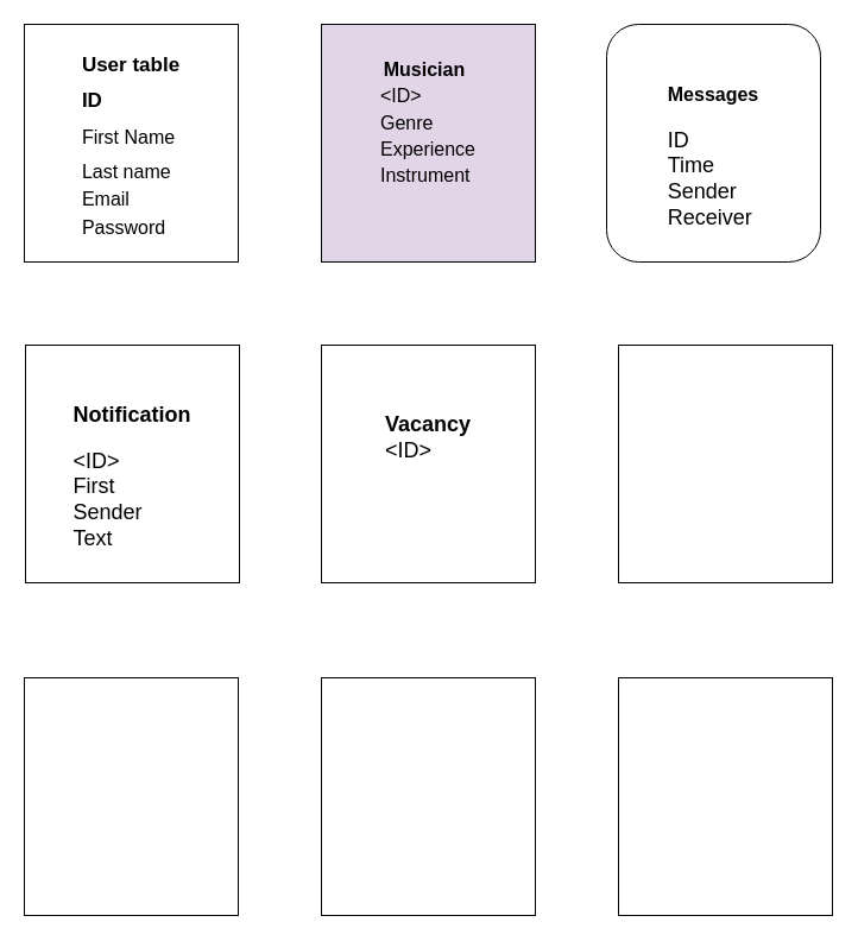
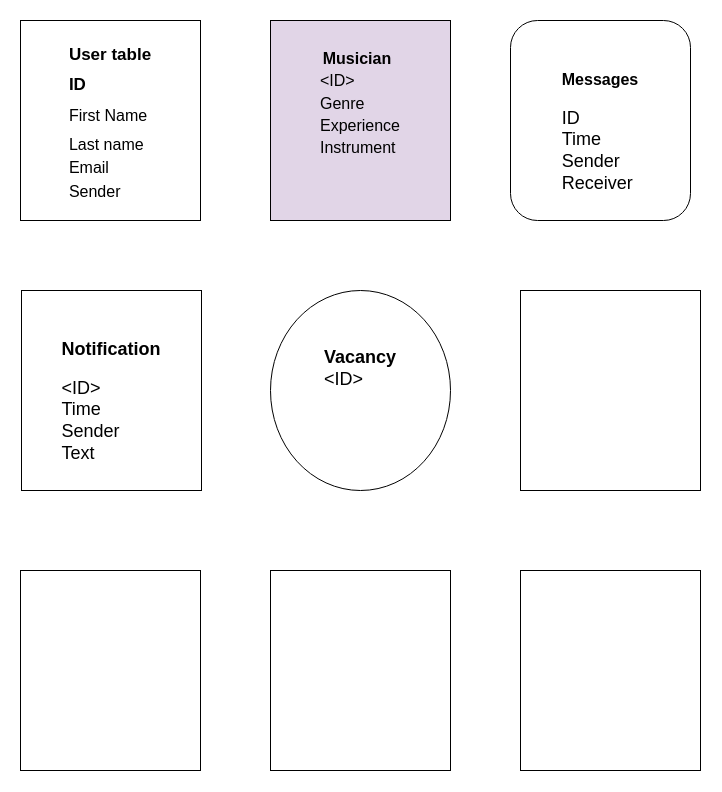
  <mxCell id="0" />
  <mxCell id="1" parent="0" />
- <mxCell id="2" value="&lt;p style=&quot;line-height: 80%; font-size: 17px;&quot;&gt;&lt;font style=&quot;font-size: 17px;&quot;&gt;&lt;b&gt;User table&lt;/b&gt;&lt;/font&gt;&lt;/p&gt;&lt;p style=&quot;text-align: left; line-height: 80%; font-size: 17px;&quot;&gt;&lt;font style=&quot;font-size: 17px;&quot;&gt;&lt;b&gt;ID&lt;/b&gt;&lt;/font&gt;&lt;/p&gt;&lt;p style=&quot;text-align: left; line-height: 80%; font-size: 17px;&quot;&gt;&lt;span style=&quot;font-size: medium;&quot;&gt;First Name&lt;/span&gt;&lt;/p&gt;&lt;p style=&quot;text-align: left; line-height: 80%;&quot;&gt;&lt;font size=&quot;3&quot;&gt;Last name&lt;/font&gt;&lt;/p&gt;&lt;p style=&quot;text-align: left; line-height: 80%;&quot;&gt;&lt;font size=&quot;3&quot;&gt;Email&lt;/font&gt;&lt;/p&gt;&lt;p style=&quot;text-align: left; line-height: 80%;&quot;&gt;&lt;font size=&quot;3&quot;&gt;Password&lt;/font&gt;&lt;/p&gt;" style="rounded=0;whiteSpace=wrap;html=1;" parent="1" vertex="1"><mxGeometry x="20" y="20" width="180" height="200" as="geometry" /></mxCell>
+ <mxCell id="2" value="&lt;p style=&quot;line-height: 80%; font-size: 17px;&quot;&gt;&lt;font style=&quot;font-size: 17px;&quot;&gt;&lt;b&gt;User table&lt;/b&gt;&lt;/font&gt;&lt;/p&gt;&lt;p style=&quot;text-align: left; line-height: 80%; font-size: 17px;&quot;&gt;&lt;font style=&quot;font-size: 17px;&quot;&gt;&lt;b&gt;ID&lt;/b&gt;&lt;/font&gt;&lt;/p&gt;&lt;p style=&quot;text-align: left; line-height: 80%; font-size: 17px;&quot;&gt;&lt;span style=&quot;font-size: medium;&quot;&gt;First Name&lt;/span&gt;&lt;/p&gt;&lt;p style=&quot;text-align: left; line-height: 80%;&quot;&gt;&lt;font size=&quot;3&quot;&gt;Last name&lt;/font&gt;&lt;/p&gt;&lt;p style=&quot;text-align: left; line-height: 80%;&quot;&gt;&lt;font size=&quot;3&quot;&gt;Email&lt;/font&gt;&lt;/p&gt;&lt;p style=&quot;text-align: left; line-height: 80%;&quot;&gt;&lt;font size=&quot;3&quot;&gt;Sender&lt;/font&gt;&lt;/p&gt;" style="rounded=0;whiteSpace=wrap;html=1;" parent="1" vertex="1"><mxGeometry x="20" y="20" width="180" height="200" as="geometry" /></mxCell>
  <mxCell id="3" value="&lt;h1 style=&quot;line-height: 40%; font-size: 16px;&quot;&gt;&lt;b&gt;&lt;font style=&quot;font-size: 16px;&quot;&gt;Musician&lt;/font&gt;&lt;span style=&quot;font-size: 22px;&quot;&gt;&amp;nbsp;&lt;/span&gt;&lt;br&gt;&lt;/b&gt;&lt;p style=&quot;text-align: left; line-height: 40%;&quot;&gt;&lt;font style=&quot;font-size: 16px; font-weight: normal;&quot;&gt;&amp;lt;ID&amp;gt;&lt;/font&gt;&lt;/p&gt;&lt;p style=&quot;text-align: left; line-height: 40%;&quot;&gt;&lt;span style=&quot;font-weight: normal;&quot;&gt;&lt;span style=&quot;&quot;&gt;Genre&lt;/span&gt;&lt;br&gt;&lt;/span&gt;&lt;/p&gt;&lt;p style=&quot;text-align: left; line-height: 40%;&quot;&gt;&lt;span style=&quot;font-weight: normal;&quot;&gt;Experience&lt;/span&gt;&lt;/p&gt;&lt;p style=&quot;text-align: left; line-height: 40%;&quot;&gt;&lt;span style=&quot;font-weight: normal;&quot;&gt;&lt;span style=&quot;&quot;&gt;Instrument&lt;/span&gt;&amp;nbsp;&lt;/span&gt;&lt;/p&gt;&lt;p style=&quot;font-size: 22px; line-height: 10%;&quot;&gt;&lt;span style=&quot;&quot;&gt;&lt;br&gt;&lt;/span&gt;&lt;/p&gt;&lt;/h1&gt;" style="rounded=0;whiteSpace=wrap;html=1;fillColor=#e1d5e7;" parent="1" vertex="1"><mxGeometry x="270" y="20" width="180" height="200" as="geometry" /></mxCell>
- <mxCell id="4" value="&lt;h1&gt;&lt;font style=&quot;font-size: 18px;&quot;&gt;Notification&lt;/font&gt;&lt;/h1&gt;&lt;div style=&quot;text-align: left;&quot;&gt;&lt;font style=&quot;font-size: 18px;&quot;&gt;&amp;lt;ID&amp;gt;&lt;/font&gt;&lt;/div&gt;&lt;div style=&quot;text-align: left;&quot;&gt;&lt;font style=&quot;font-size: 18px;&quot;&gt;First&lt;/font&gt;&lt;/div&gt;&lt;div style=&quot;text-align: left;&quot;&gt;&lt;font style=&quot;font-size: 18px;&quot;&gt;Sender&lt;/font&gt;&lt;/div&gt;&lt;div style=&quot;text-align: left;&quot;&gt;&lt;font style=&quot;font-size: 18px;&quot;&gt;Text&lt;/font&gt;&lt;/div&gt;" style="rounded=0;whiteSpace=wrap;html=1;align=center;" parent="1" vertex="1"><mxGeometry x="21" y="290" width="180" height="200" as="geometry" /></mxCell>
+ <mxCell id="4" value="&lt;h1&gt;&lt;font style=&quot;font-size: 18px;&quot;&gt;Notification&lt;/font&gt;&lt;/h1&gt;&lt;div style=&quot;text-align: left;&quot;&gt;&lt;font style=&quot;font-size: 18px;&quot;&gt;&amp;lt;ID&amp;gt;&lt;/font&gt;&lt;/div&gt;&lt;div style=&quot;text-align: left;&quot;&gt;&lt;font style=&quot;font-size: 18px;&quot;&gt;Time&lt;/font&gt;&lt;/div&gt;&lt;div style=&quot;text-align: left;&quot;&gt;&lt;font style=&quot;font-size: 18px;&quot;&gt;Sender&lt;/font&gt;&lt;/div&gt;&lt;div style=&quot;text-align: left;&quot;&gt;&lt;font style=&quot;font-size: 18px;&quot;&gt;Text&lt;/font&gt;&lt;/div&gt;" style="rounded=0;whiteSpace=wrap;html=1;align=center;" parent="1" vertex="1"><mxGeometry x="21" y="290" width="180" height="200" as="geometry" /></mxCell>
  <mxCell id="5" value="" style="rounded=0;whiteSpace=wrap;html=1;" parent="1" vertex="1"><mxGeometry x="520" y="290" width="180" height="200" as="geometry" /></mxCell>
- <mxCell id="6" value="&lt;font&gt;&lt;font size=&quot;4&quot;&gt;&lt;b&gt;Vacancy&lt;/b&gt;&lt;/font&gt;&lt;br&gt;&lt;div style=&quot;text-align: left;&quot;&gt;&lt;font size=&quot;4&quot;&gt;&amp;lt;ID&amp;gt;&lt;/font&gt;&lt;/div&gt;&lt;div style=&quot;text-align: left;&quot;&gt;&lt;font size=&quot;4&quot;&gt;&lt;br&gt;&lt;/font&gt;&lt;/div&gt;&lt;div style=&quot;text-align: left;&quot;&gt;&lt;font size=&quot;4&quot;&gt;&lt;br&gt;&lt;/font&gt;&lt;/div&gt;&lt;/font&gt;" style="rounded=0;whiteSpace=wrap;html=1;" parent="1" vertex="1"><mxGeometry x="270" y="290" width="180" height="200" as="geometry" /></mxCell>
+ <mxCell id="6" value="&lt;font&gt;&lt;font size=&quot;4&quot;&gt;&lt;b&gt;Vacancy&lt;/b&gt;&lt;/font&gt;&lt;br&gt;&lt;div style=&quot;text-align: left;&quot;&gt;&lt;font size=&quot;4&quot;&gt;&amp;lt;ID&amp;gt;&lt;/font&gt;&lt;/div&gt;&lt;div style=&quot;text-align: left;&quot;&gt;&lt;font size=&quot;4&quot;&gt;&lt;br&gt;&lt;/font&gt;&lt;/div&gt;&lt;div style=&quot;text-align: left;&quot;&gt;&lt;font size=&quot;4&quot;&gt;&lt;br&gt;&lt;/font&gt;&lt;/div&gt;&lt;/font&gt;" style="ellipse;whiteSpace=wrap;html=1;" parent="1" vertex="1"><mxGeometry x="270" y="290" width="180" height="200" as="geometry" /></mxCell>
  <mxCell id="7" value="" style="rounded=0;whiteSpace=wrap;html=1;" parent="1" vertex="1"><mxGeometry x="20" y="570" width="180" height="200" as="geometry" /></mxCell>
  <mxCell id="8" value="" style="rounded=0;whiteSpace=wrap;html=1;" parent="1" vertex="1"><mxGeometry x="270" y="570" width="180" height="200" as="geometry" /></mxCell>
  <mxCell id="9" value="&lt;h1&gt;&lt;b style=&quot;font-size: 16px;&quot;&gt;&lt;font style=&quot;font-size: 16px;&quot;&gt;Messages&lt;/font&gt;&lt;/b&gt;&lt;/h1&gt;&lt;font style=&quot;font-size: 18px;&quot;&gt;&lt;div style=&quot;text-align: left;&quot;&gt;ID&lt;/div&gt;&lt;div style=&quot;text-align: left;&quot;&gt;Time&lt;/div&gt;&lt;div style=&quot;text-align: left;&quot;&gt;Sender&lt;/div&gt;&lt;div style=&quot;text-align: left;&quot;&gt;Receiver&lt;/div&gt;&lt;/font&gt;" style="whiteSpace=wrap;html=1;rounded=1;" parent="1" vertex="1"><mxGeometry x="510" y="20" width="180" height="200" as="geometry" /></mxCell>
  <mxCell id="10" value="" style="rounded=0;whiteSpace=wrap;html=1;" parent="1" vertex="1"><mxGeometry x="520" y="570" width="180" height="200" as="geometry" /></mxCell>
